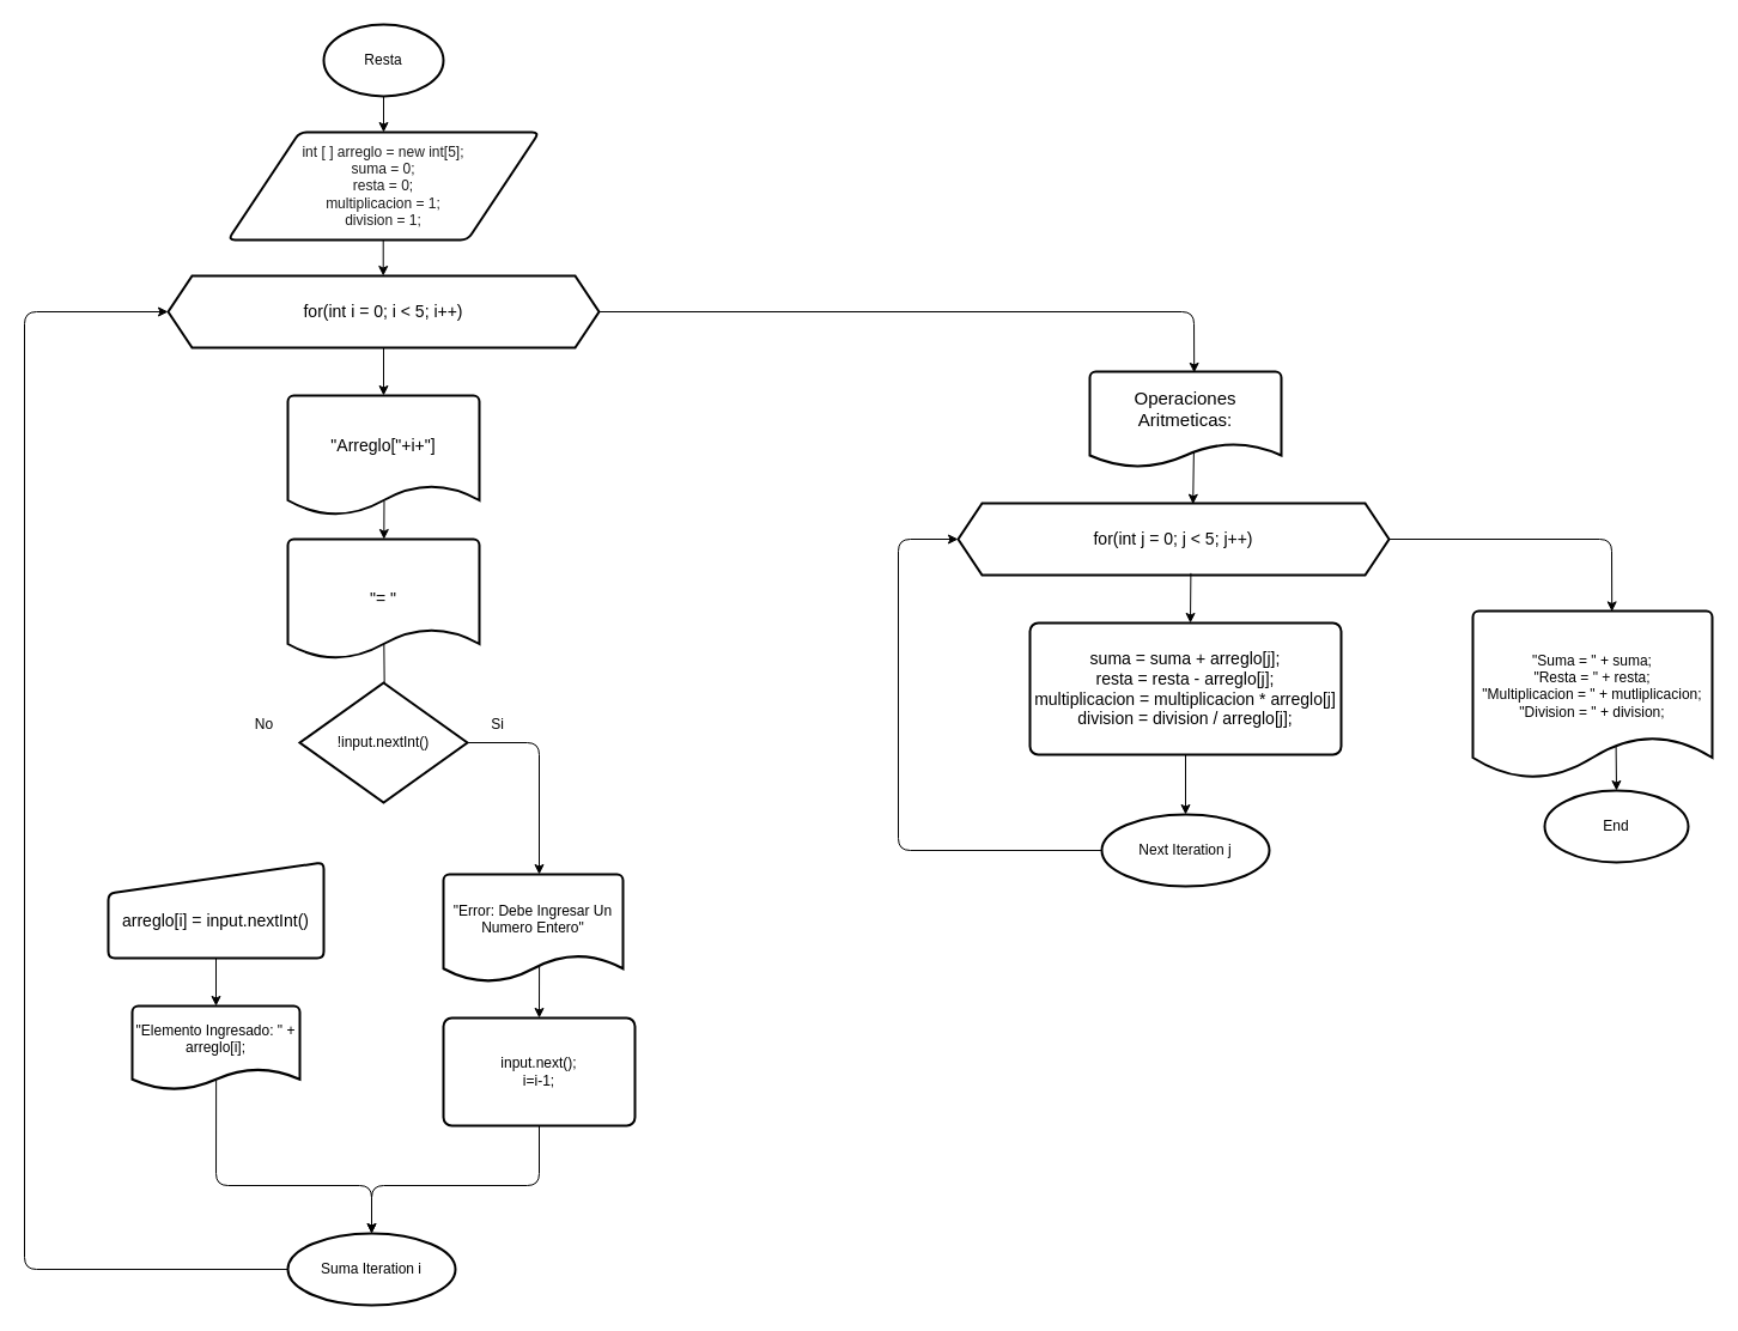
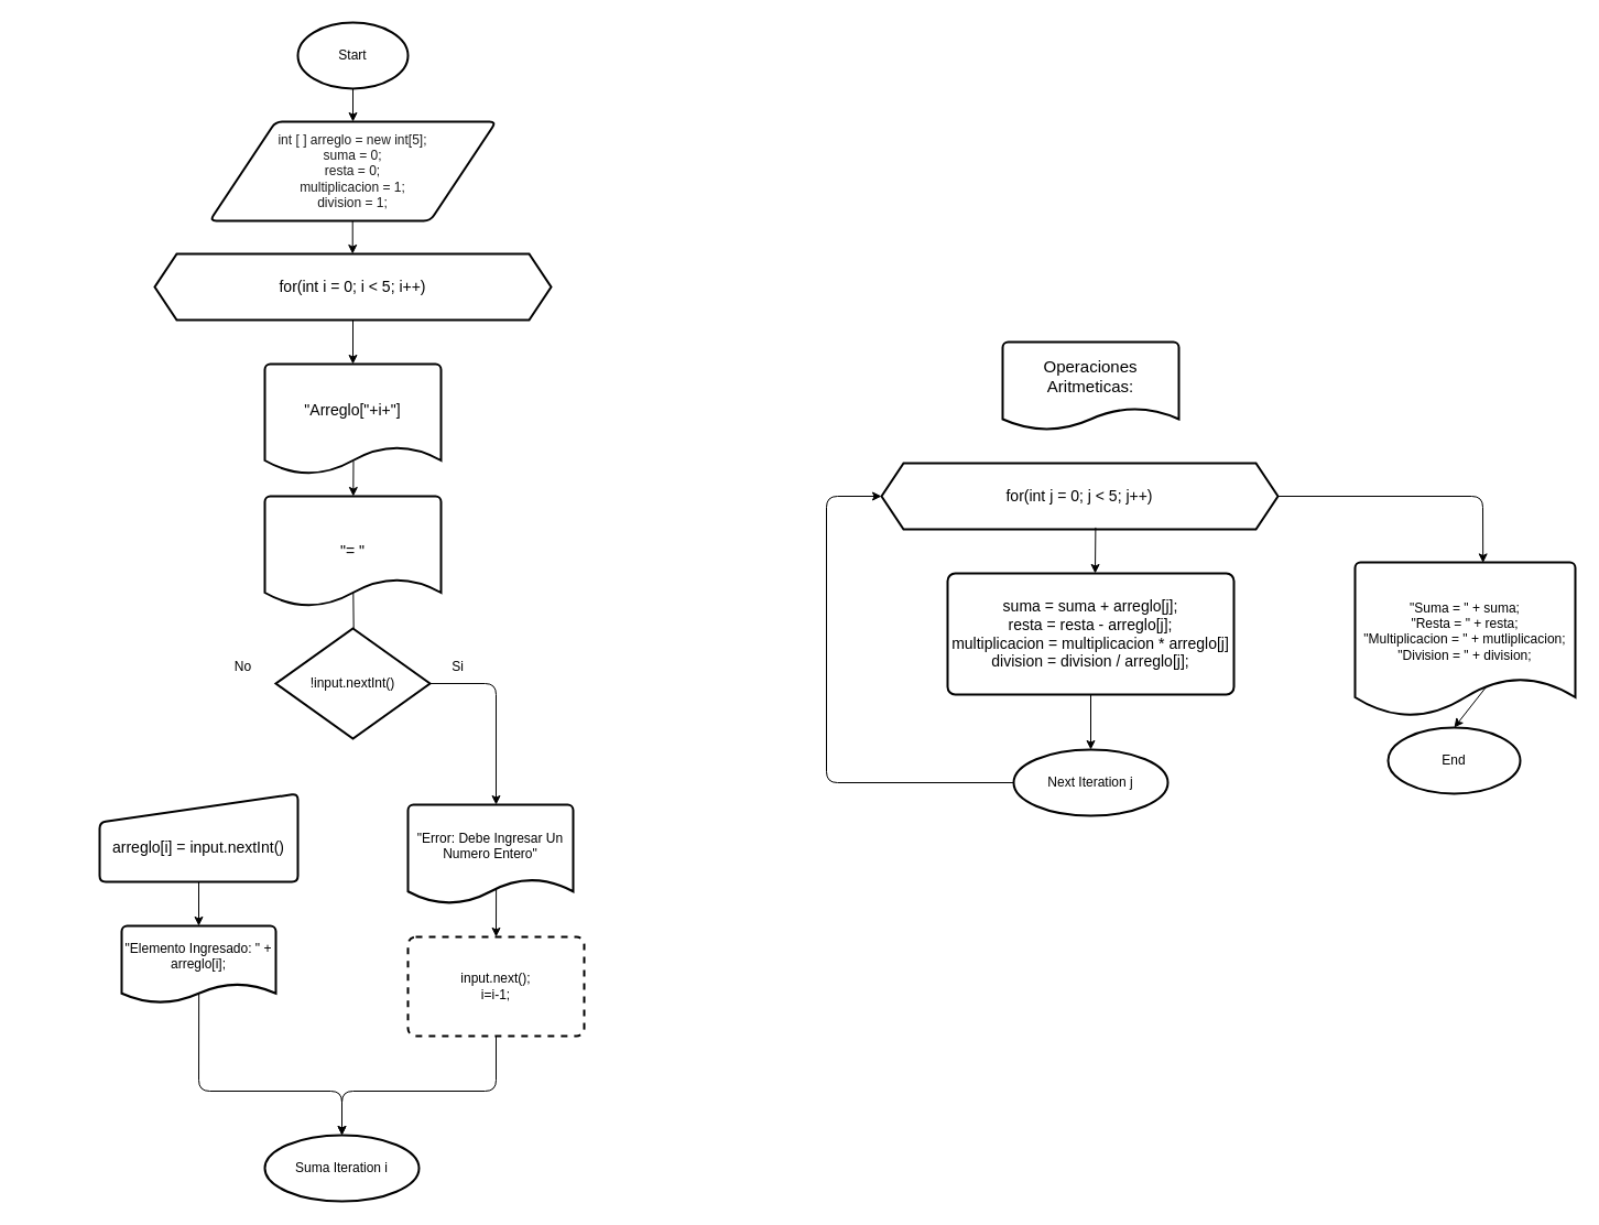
  <mxCell id="0" />
  <mxCell id="1" parent="0" />
- <mxCell id="2" value="Resta" style="strokeWidth=2;html=1;shape=mxgraph.flowchart.start_1;whiteSpace=wrap;" parent="1" vertex="1"><mxGeometry x="270" y="20" width="100" height="60" as="geometry" /></mxCell>
+ <mxCell id="2" value="Start" style="strokeWidth=2;html=1;shape=mxgraph.flowchart.start_1;whiteSpace=wrap;" parent="1" vertex="1"><mxGeometry x="270" y="20" width="100" height="60" as="geometry" /></mxCell>
  <mxCell id="3" value="int [ ] arreglo = new int[5];&lt;div&gt;suma = 0;&lt;/div&gt;&lt;div&gt;resta = 0;&lt;/div&gt;&lt;div&gt;multiplicacion = 1;&lt;/div&gt;&lt;div&gt;division = 1;&lt;/div&gt;" style="shape=parallelogram;html=1;strokeWidth=2;perimeter=parallelogramPerimeter;whiteSpace=wrap;rounded=1;arcSize=12;size=0.23;fontColor=#1A1A1A;" parent="1" vertex="1"><mxGeometry x="190" y="110" width="260" height="90" as="geometry" /></mxCell>
  <mxCell id="4" style="edgeStyle=none;html=1;entryX=0.5;entryY=0;entryDx=0;entryDy=0;" parent="1" source="2" target="3" edge="1"><mxGeometry relative="1" as="geometry"><mxPoint x="325" y="110" as="targetPoint" /></mxGeometry></mxCell>
  <mxCell id="5" style="edgeStyle=none;html=1;entryX=0.546;entryY=0;entryDx=0;entryDy=0;entryPerimeter=0;" parent="1" edge="1"><mxGeometry relative="1" as="geometry"><mxPoint x="319.71" y="200" as="sourcePoint" /><mxPoint x="319.71" y="230" as="targetPoint" /></mxGeometry></mxCell>
- <mxCell id="6" style="edgeStyle=none;html=1;entryX=0.545;entryY=0.012;entryDx=0;entryDy=0;entryPerimeter=0;exitX=0.543;exitY=0.834;exitDx=0;exitDy=0;exitPerimeter=0;" parent="1" source="34" target="27" edge="1"><mxGeometry relative="1" as="geometry"><mxPoint x="1017.44" y="362.04" as="targetPoint" /><mxPoint x="940" y="280" as="sourcePoint" /><Array as="points" /></mxGeometry></mxCell>
  <mxCell id="7" value="for(int i = 0; i &amp;lt; 5; i++)" style="shape=hexagon;perimeter=hexagonPerimeter2;whiteSpace=wrap;html=1;fixedSize=1;fontSize=14;strokeWidth=2;" parent="1" vertex="1"><mxGeometry x="140" y="230" width="360" height="60" as="geometry" /></mxCell>
  <mxCell id="8" value="" style="edgeStyle=none;html=1;exitX=0.503;exitY=0.881;exitDx=0;exitDy=0;exitPerimeter=0;" parent="1" source="9" target="11" edge="1"><mxGeometry relative="1" as="geometry" /></mxCell>
  <mxCell id="9" value="&quot;Arreglo[&quot;+i+&quot;]&lt;div&gt;&lt;br&gt;&lt;/div&gt;" style="strokeWidth=2;html=1;shape=mxgraph.flowchart.document2;whiteSpace=wrap;size=0.25;fontSize=14;" parent="1" vertex="1"><mxGeometry x="240" y="330" width="160" height="100" as="geometry" /></mxCell>
  <mxCell id="10" style="edgeStyle=none;html=1;entryX=0.5;entryY=0;entryDx=0;entryDy=0;entryPerimeter=0;" parent="1" source="7" target="9" edge="1"><mxGeometry relative="1" as="geometry" /></mxCell>
  <mxCell id="11" value="&lt;div&gt;&quot;= &quot;&lt;/div&gt;" style="strokeWidth=2;html=1;shape=mxgraph.flowchart.document2;whiteSpace=wrap;size=0.25;fontSize=14;" parent="1" vertex="1"><mxGeometry x="240" y="450" width="160" height="100" as="geometry" /></mxCell>
  <mxCell id="12" value="&lt;div&gt;&lt;br&gt;&lt;/div&gt;arreglo[i] = input.nextInt()" style="whiteSpace=wrap;html=1;fontSize=14;strokeWidth=2;shape=manualInput;rounded=1;size=26;arcSize=11;" parent="1" vertex="1"><mxGeometry x="90" y="720" width="180" height="80" as="geometry" /></mxCell>
  <mxCell id="13" value="" style="edgeStyle=none;html=1;exitX=0.502;exitY=0.876;exitDx=0;exitDy=0;exitPerimeter=0;entryX=0.506;entryY=0.174;entryDx=0;entryDy=0;entryPerimeter=0;" parent="1" source="11" target="15" edge="1"><mxGeometry relative="1" as="geometry"><mxPoint x="320" y="538" as="sourcePoint" /><mxPoint x="321" y="734" as="targetPoint" /></mxGeometry></mxCell>
  <mxCell id="14" style="edgeStyle=none;html=1;exitX=1;exitY=0.5;exitDx=0;exitDy=0;exitPerimeter=0;" parent="1" source="15" edge="1"><mxGeometry relative="1" as="geometry"><mxPoint x="450" y="730" as="targetPoint" /><Array as="points"><mxPoint x="450" y="620" /></Array></mxGeometry></mxCell>
  <mxCell id="15" value="!input.nextInt()" style="strokeWidth=2;html=1;shape=mxgraph.flowchart.decision;whiteSpace=wrap;" parent="1" vertex="1"><mxGeometry x="250" y="570" width="140" height="100" as="geometry" /></mxCell>
  <mxCell id="16" value="No" style="text;html=1;align=center;verticalAlign=middle;resizable=0;points=[];autosize=1;strokeColor=none;fillColor=none;" parent="1" vertex="1"><mxGeometry x="200" y="590" width="40" height="30" as="geometry" /></mxCell>
  <mxCell id="17" value="Si" style="text;html=1;align=center;verticalAlign=middle;resizable=0;points=[];autosize=1;strokeColor=none;fillColor=none;" parent="1" vertex="1"><mxGeometry x="400" y="590" width="30" height="30" as="geometry" /></mxCell>
  <mxCell id="18" value="&quot;Error: Debe Ingresar Un Numero Entero&quot;&lt;div&gt;&lt;br&gt;&lt;/div&gt;" style="strokeWidth=2;html=1;shape=mxgraph.flowchart.document2;whiteSpace=wrap;size=0.25;" parent="1" vertex="1"><mxGeometry x="370" y="730" width="150" height="90" as="geometry" /></mxCell>
- <mxCell id="19" value="input.next();&lt;div&gt;i=i-1;&lt;/div&gt;" style="rounded=1;whiteSpace=wrap;html=1;absoluteArcSize=1;arcSize=14;strokeWidth=2;" parent="1" vertex="1"><mxGeometry x="370" y="850" width="160" height="90" as="geometry" /></mxCell>
+ <mxCell id="19" value="input.next();&lt;div&gt;i=i-1;&lt;/div&gt;" style="rounded=1;whiteSpace=wrap;html=1;absoluteArcSize=1;arcSize=14;strokeWidth=2;dashed=1;" parent="1" vertex="1"><mxGeometry x="370" y="850" width="160" height="90" as="geometry" /></mxCell>
  <mxCell id="20" value="" style="edgeStyle=none;orthogonalLoop=1;jettySize=auto;html=1;exitX=0.534;exitY=0.85;exitDx=0;exitDy=0;exitPerimeter=0;entryX=0.5;entryY=0;entryDx=0;entryDy=0;" parent="1" source="18" target="19" edge="1"><mxGeometry width="100" relative="1" as="geometry"><mxPoint x="500" y="690" as="sourcePoint" /><mxPoint x="600" y="690" as="targetPoint" /><Array as="points" /></mxGeometry></mxCell>
  <mxCell id="21" style="edgeStyle=none;html=1;exitX=0.501;exitY=0.883;exitDx=0;exitDy=0;exitPerimeter=0;entryX=0.5;entryY=0;entryDx=0;entryDy=0;entryPerimeter=0;" parent="1" source="22" target="25" edge="1"><mxGeometry relative="1" as="geometry"><mxPoint x="180" y="990" as="targetPoint" /><Array as="points"><mxPoint x="180" y="990" /><mxPoint x="310" y="990" /></Array></mxGeometry></mxCell>
  <mxCell id="22" value="&quot;Elemento Ingresado: &quot; + arreglo[i];&lt;div&gt;&lt;br&gt;&lt;/div&gt;" style="strokeWidth=2;html=1;shape=mxgraph.flowchart.document2;whiteSpace=wrap;size=0.25;" parent="1" vertex="1"><mxGeometry x="110" y="840" width="140" height="70" as="geometry" /></mxCell>
  <mxCell id="23" style="edgeStyle=none;html=1;entryX=0.5;entryY=0;entryDx=0;entryDy=0;entryPerimeter=0;" parent="1" source="12" target="22" edge="1"><mxGeometry relative="1" as="geometry" /></mxCell>
- <mxCell id="24" style="edgeStyle=none;html=1;entryX=0;entryY=0.5;entryDx=0;entryDy=0;" parent="1" source="25" target="7" edge="1"><mxGeometry relative="1" as="geometry"><Array as="points"><mxPoint x="20" y="1060" /><mxPoint x="20" y="260" /></Array></mxGeometry></mxCell>
  <mxCell id="25" value="Suma Iteration i" style="strokeWidth=2;html=1;shape=mxgraph.flowchart.start_1;whiteSpace=wrap;" parent="1" vertex="1"><mxGeometry x="240" y="1030" width="140" height="60" as="geometry" /></mxCell>
  <mxCell id="26" style="edgeStyle=none;html=1;entryX=0.5;entryY=0;entryDx=0;entryDy=0;entryPerimeter=0;exitX=0.5;exitY=1;exitDx=0;exitDy=0;" parent="1" source="19" target="25" edge="1"><mxGeometry relative="1" as="geometry"><Array as="points"><mxPoint x="450" y="990" /><mxPoint x="310" y="990" /></Array></mxGeometry></mxCell>
  <mxCell id="27" value="for(int j = 0; j &amp;lt; 5; j++)" style="shape=hexagon;perimeter=hexagonPerimeter2;whiteSpace=wrap;html=1;fixedSize=1;fontSize=14;strokeWidth=2;" parent="1" vertex="1"><mxGeometry x="800" y="420" width="360" height="60" as="geometry" /></mxCell>
  <mxCell id="28" value="" style="edgeStyle=none;orthogonalLoop=1;jettySize=auto;html=1;exitX=0.54;exitY=0.973;exitDx=0;exitDy=0;exitPerimeter=0;" parent="1" source="27" edge="1"><mxGeometry width="100" relative="1" as="geometry"><mxPoint x="960" y="610" as="sourcePoint" /><mxPoint x="994" y="520" as="targetPoint" /><Array as="points" /></mxGeometry></mxCell>
  <mxCell id="29" value="suma = suma + arreglo[j];&lt;div&gt;resta = resta - arreglo[j];&lt;/div&gt;&lt;div&gt;multiplicacion = multiplicacion * arreglo[j]&lt;/div&gt;&lt;div&gt;division = division / arreglo[j];&lt;/div&gt;" style="rounded=1;whiteSpace=wrap;html=1;absoluteArcSize=1;arcSize=14;strokeWidth=2;fontColor=#000000;fontSize=14;" parent="1" vertex="1"><mxGeometry x="860" y="520" width="260" height="110" as="geometry" /></mxCell>
  <mxCell id="30" style="edgeStyle=none;html=1;entryX=0;entryY=0.5;entryDx=0;entryDy=0;exitX=0;exitY=0.5;exitDx=0;exitDy=0;exitPerimeter=0;" parent="1" source="31" target="27" edge="1"><mxGeometry relative="1" as="geometry"><Array as="points"><mxPoint x="750" y="710" /><mxPoint x="750" y="450" /></Array></mxGeometry></mxCell>
  <mxCell id="31" value="Next Iteration j" style="strokeWidth=2;html=1;shape=mxgraph.flowchart.start_1;whiteSpace=wrap;" parent="1" vertex="1"><mxGeometry x="920" y="680" width="140" height="60" as="geometry" /></mxCell>
  <mxCell id="32" style="edgeStyle=none;html=1;entryX=0.5;entryY=0;entryDx=0;entryDy=0;entryPerimeter=0;" parent="1" source="29" target="31" edge="1"><mxGeometry relative="1" as="geometry" /></mxCell>
- <mxCell id="33" value="" style="edgeStyle=none;html=1;exitX=1;exitY=0.5;exitDx=0;exitDy=0;entryX=0.545;entryY=0.012;entryDx=0;entryDy=0;entryPerimeter=0;" parent="1" source="7" target="34" edge="1"><mxGeometry relative="1" as="geometry"><mxPoint x="996" y="421" as="targetPoint" /><mxPoint x="500" y="260" as="sourcePoint" /><Array as="points"><mxPoint x="997" y="260" /></Array></mxGeometry></mxCell>
  <mxCell id="34" value="Operaciones Aritmeticas:&lt;div&gt;&lt;br&gt;&lt;/div&gt;" style="strokeWidth=2;html=1;shape=mxgraph.flowchart.document2;whiteSpace=wrap;size=0.25;fontSize=15;" parent="1" vertex="1"><mxGeometry x="910" y="310" width="160" height="80" as="geometry" /></mxCell>
  <mxCell id="35" style="edgeStyle=none;html=1;exitX=0.598;exitY=0.803;exitDx=0;exitDy=0;exitPerimeter=0;entryX=0.5;entryY=0;entryDx=0;entryDy=0;entryPerimeter=0;" parent="1" source="36" target="38" edge="1"><mxGeometry relative="1" as="geometry"><mxPoint x="1346" y="630" as="targetPoint" /><mxPoint x="1350" y="590" as="sourcePoint" /></mxGeometry></mxCell>
  <mxCell id="36" value="&quot;Suma = &quot; + suma;&lt;div&gt;&quot;Resta = &quot; + resta;&lt;/div&gt;&lt;div&gt;&quot;Multiplicacion = &quot; + mutliplicacion;&lt;/div&gt;&lt;div&gt;&quot;Division = &quot; + division;&lt;/div&gt;&lt;div&gt;&lt;br&gt;&lt;/div&gt;" style="strokeWidth=2;html=1;shape=mxgraph.flowchart.document2;whiteSpace=wrap;size=0.25;" parent="1" vertex="1"><mxGeometry x="1230" y="510" width="200" height="140" as="geometry" /></mxCell>
  <mxCell id="37" style="edgeStyle=none;html=1;entryX=0.581;entryY=0.003;entryDx=0;entryDy=0;entryPerimeter=0;exitX=1;exitY=0.5;exitDx=0;exitDy=0;" parent="1" source="27" target="36" edge="1"><mxGeometry relative="1" as="geometry"><Array as="points"><mxPoint x="1346" y="450" /></Array></mxGeometry></mxCell>
- <mxCell id="38" value="End" style="strokeWidth=2;html=1;shape=mxgraph.flowchart.start_1;whiteSpace=wrap;" parent="1" vertex="1"><mxGeometry x="1290" y="660" width="120" height="60" as="geometry" /></mxCell>
+ <mxCell id="38" value="End" style="strokeWidth=2;html=1;shape=mxgraph.flowchart.start_1;whiteSpace=wrap;" parent="1" vertex="1"><mxGeometry x="1260" y="660" width="120" height="60" as="geometry" /></mxCell>
